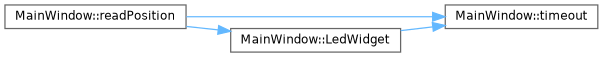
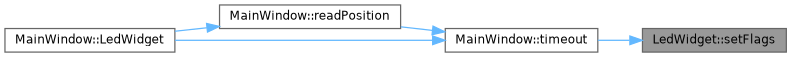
  digraph {
    rankdir=RL
    node [color=grey40 fillcolor=white fontname=Helvetica fontsize=10 shape=box style=filled]
    edge [color=steelblue1 dir=back fontname=Helvetica fontsize=10 labelfontname=Helvetica labelfontsize=10 style=solid]
+   n1 [color=gray40 fillcolor=grey60 fontcolor=black height=0.2 label="LedWidget::setFlags" width=0.4]
    n2 [height=0.2 label="MainWindow::timeout" width=0.4]
    n3 [height=0.2 label="MainWindow::readPosition" width=0.4]
    n4 [height=0.2 label="MainWindow::LedWidget" width=0.4]
+   n1 -> n2
    n2 -> n3
    n2 -> n4
-   n4 -> n3
+   n3 -> n4
  }
